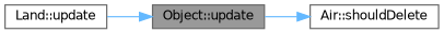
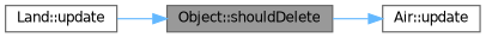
  digraph {
    rankdir=RL
    node [color=grey40 fillcolor=white fontname=Helvetica fontsize=10 shape=box style=filled]
    edge [color=steelblue1 dir=back fontname=Helvetica fontsize=10 labelfontname=Helvetica labelfontsize=10 style=solid]
-   n1 [color=gray40 fillcolor=grey60 fontcolor=black height=0.2 label="Object::update" width=0.4]
+   n1 [color=gray40 fillcolor=grey60 fontcolor=black height=0.2 label="Object::shouldDelete" width=0.4]
    n2 [height=0.2 label="Land::update" width=0.4]
-   n3 [height=0.2 label="Air::shouldDelete" width=0.4]
+   n3 [height=0.2 label="Air::update" width=0.4]
    n1 -> n2
    n3 -> n1
  }
